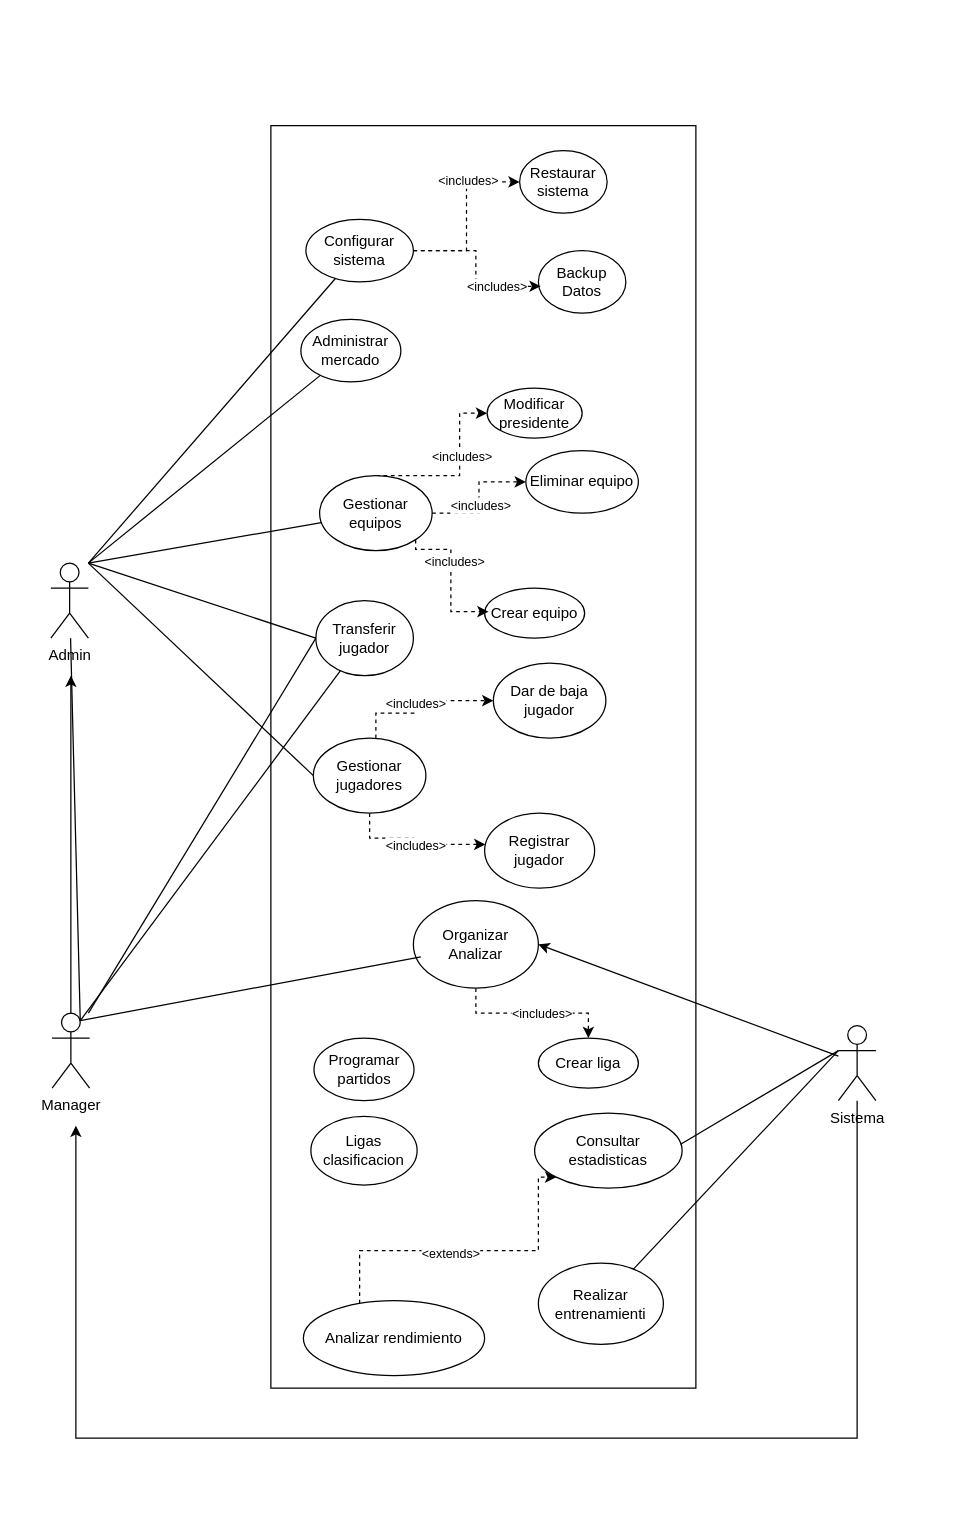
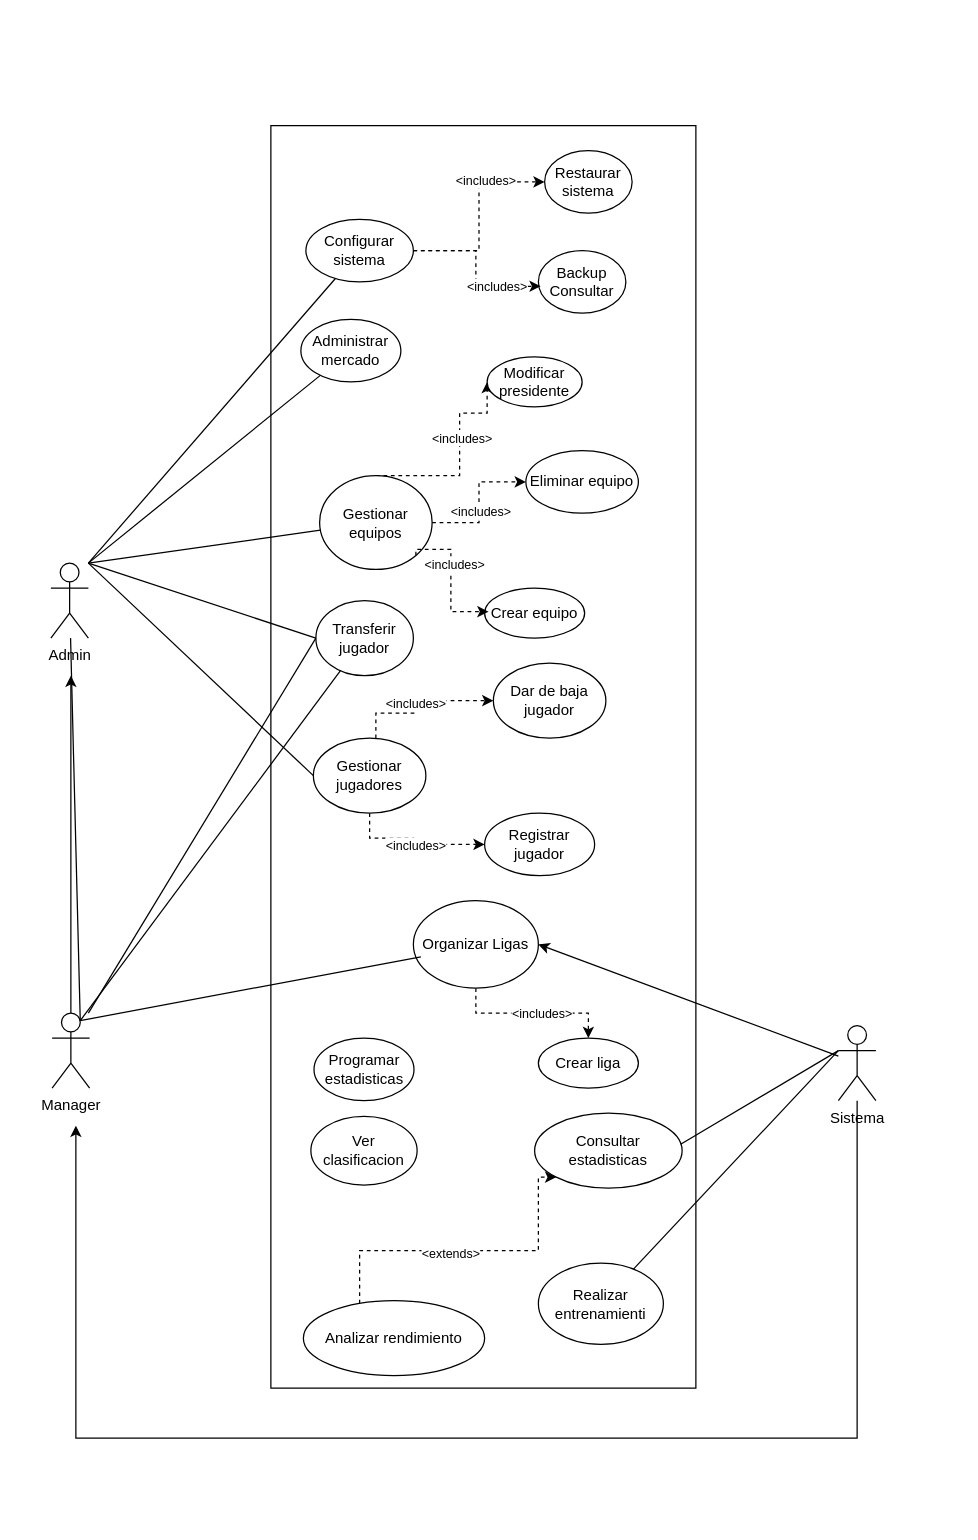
  <mxCell id="0" />
  <mxCell id="1" parent="0" />
  <mxCell id="2" value="" style="rounded=0;whiteSpace=wrap;html=1;strokeColor=none;" vertex="1" parent="1"><mxGeometry x="20" y="20" width="740" height="1190" as="geometry" /></mxCell>
  <mxCell id="3" value="Admin" style="shape=umlActor;verticalLabelPosition=bottom;verticalAlign=top;html=1;outlineConnect=0;" vertex="1" parent="1"><mxGeometry x="40" y="450" width="30" height="60" as="geometry" /></mxCell>
  <mxCell id="4" style="edgeStyle=orthogonalEdgeStyle;rounded=0;orthogonalLoop=1;jettySize=auto;html=1;" edge="1" parent="1" source="5"><mxGeometry relative="1" as="geometry"><mxPoint x="56" y="540" as="targetPoint" /></mxGeometry></mxCell>
  <mxCell id="5" value="Manager" style="shape=umlActor;verticalLabelPosition=bottom;verticalAlign=top;html=1;outlineConnect=0;" vertex="1" parent="1"><mxGeometry x="41" y="810" width="30" height="60" as="geometry" /></mxCell>
  <mxCell id="6" value="" style="rounded=0;whiteSpace=wrap;html=1;" vertex="1" parent="1"><mxGeometry x="216" y="100" width="340" height="1010" as="geometry" /></mxCell>
  <mxCell id="7" value="Administrar mercado" style="html=1;align=center;verticalAlign=middle;whiteSpace=wrap;rounded=0;shape=ellipse;perimeter=ellipsePerimeter;" vertex="1" parent="1"><mxGeometry x="240" y="255" width="80" height="50" as="geometry" /></mxCell>
  <mxCell id="8" style="edgeStyle=orthogonalEdgeStyle;rounded=0;orthogonalLoop=1;jettySize=auto;html=1;entryX=0.5;entryY=0;entryDx=0;entryDy=0;dashed=1;" edge="1" parent="1" source="10" target="14"><mxGeometry relative="1" as="geometry" /></mxCell>
  <mxCell id="9" value="&lt;span style=&quot;font-size: 10px;&quot;&gt;&amp;lt;includes&amp;gt;&lt;/span&gt;" style="edgeLabel;html=1;align=center;verticalAlign=middle;resizable=0;points=[];" vertex="1" connectable="0" parent="8"><mxGeometry x="0.107" y="1" relative="1" as="geometry"><mxPoint as="offset" /></mxGeometry></mxCell>
- <mxCell id="10" value="Organizar Analizar" style="html=1;align=center;verticalAlign=middle;whiteSpace=wrap;rounded=0;shape=ellipse;perimeter=ellipsePerimeter;" vertex="1" parent="1"><mxGeometry x="330" y="720" width="100" height="70" as="geometry" /></mxCell>
+ <mxCell id="10" value="Organizar Ligas" style="html=1;align=center;verticalAlign=middle;whiteSpace=wrap;rounded=0;shape=ellipse;perimeter=ellipsePerimeter;" vertex="1" parent="1"><mxGeometry x="330" y="720" width="100" height="70" as="geometry" /></mxCell>
  <mxCell id="11" style="edgeStyle=orthogonalEdgeStyle;rounded=0;orthogonalLoop=1;jettySize=auto;html=1;entryX=0;entryY=0.5;entryDx=0;entryDy=0;dashed=1;" edge="1" parent="1" source="13" target="26"><mxGeometry relative="1" as="geometry" /></mxCell>
  <mxCell id="12" value="&lt;span style=&quot;font-size: 10px;&quot;&gt;&amp;lt;includes&amp;gt;&lt;/span&gt;" style="edgeLabel;html=1;align=center;verticalAlign=middle;resizable=0;points=[];" vertex="1" connectable="0" parent="11"><mxGeometry x="0.396" y="2" relative="1" as="geometry"><mxPoint as="offset" /></mxGeometry></mxCell>
  <mxCell id="13" value="Configurar sistema" style="html=1;align=center;verticalAlign=middle;whiteSpace=wrap;rounded=0;shape=ellipse;perimeter=ellipsePerimeter;" vertex="1" parent="1"><mxGeometry x="244" y="175" width="86" height="50" as="geometry" /></mxCell>
  <mxCell id="14" value="Crear liga" style="html=1;align=center;verticalAlign=middle;whiteSpace=wrap;rounded=0;shape=ellipse;perimeter=ellipsePerimeter;" vertex="1" parent="1"><mxGeometry x="430" y="830" width="80" height="40" as="geometry" /></mxCell>
  <mxCell id="15" value="Crear equipo" style="html=1;align=center;verticalAlign=middle;whiteSpace=wrap;rounded=0;shape=ellipse;perimeter=ellipsePerimeter;" vertex="1" parent="1"><mxGeometry x="387" y="470" width="80" height="40" as="geometry" /></mxCell>
  <mxCell id="16" style="edgeStyle=orthogonalEdgeStyle;rounded=0;orthogonalLoop=1;jettySize=auto;html=1;entryX=0;entryY=0.5;entryDx=0;entryDy=0;dashed=1;" edge="1" parent="1" source="20" target="25"><mxGeometry relative="1" as="geometry"><Array as="points"><mxPoint x="367" y="380" /><mxPoint x="367" y="330" /></Array></mxGeometry></mxCell>
  <mxCell id="17" value="&lt;span style=&quot;font-size: 10px;&quot;&gt;&amp;lt;includes&amp;gt;&lt;/span&gt;" style="edgeLabel;html=1;align=center;verticalAlign=middle;resizable=0;points=[];" vertex="1" connectable="0" parent="16"><mxGeometry x="0.199" y="-1" relative="1" as="geometry"><mxPoint as="offset" /></mxGeometry></mxCell>
  <mxCell id="18" style="edgeStyle=orthogonalEdgeStyle;rounded=0;orthogonalLoop=1;jettySize=auto;html=1;entryX=0;entryY=0.5;entryDx=0;entryDy=0;dashed=1;" edge="1" parent="1" source="20" target="21"><mxGeometry relative="1" as="geometry" /></mxCell>
  <mxCell id="19" value="&lt;span style=&quot;font-size: 10px;&quot;&gt;&amp;lt;includes&amp;gt;&lt;/span&gt;" style="edgeLabel;html=1;align=center;verticalAlign=middle;resizable=0;points=[];" vertex="1" connectable="0" parent="18"><mxGeometry x="-0.117" y="-1" relative="1" as="geometry"><mxPoint as="offset" /></mxGeometry></mxCell>
- <mxCell id="20" value="Gestionar equipos" style="html=1;align=center;verticalAlign=middle;whiteSpace=wrap;rounded=0;shape=ellipse;perimeter=ellipsePerimeter;" vertex="1" parent="1"><mxGeometry x="255" y="380" width="90" height="60" as="geometry" /></mxCell>
+ <mxCell id="20" value="Gestionar equipos" style="html=1;align=center;verticalAlign=middle;whiteSpace=wrap;rounded=0;shape=ellipse;perimeter=ellipsePerimeter;" vertex="1" parent="1"><mxGeometry x="255" y="380" width="90" height="75" as="geometry" /></mxCell>
  <mxCell id="21" value="Eliminar equipo" style="html=1;align=center;verticalAlign=middle;whiteSpace=wrap;rounded=0;shape=ellipse;perimeter=ellipsePerimeter;" vertex="1" parent="1"><mxGeometry x="420" y="360" width="90" height="50" as="geometry" /></mxCell>
  <mxCell id="22" style="edgeStyle=orthogonalEdgeStyle;rounded=0;orthogonalLoop=1;jettySize=auto;html=1;" edge="1" parent="1" source="23"><mxGeometry relative="1" as="geometry"><mxPoint x="60" y="900" as="targetPoint" /><Array as="points"><mxPoint x="685" y="1150" /><mxPoint x="60" y="1150" /></Array></mxGeometry></mxCell>
  <mxCell id="23" value="Sistema" style="shape=umlActor;verticalLabelPosition=bottom;verticalAlign=top;html=1;outlineConnect=0;" vertex="1" parent="1"><mxGeometry x="670" y="820" width="30" height="60" as="geometry" /></mxCell>
- <mxCell id="24" value="Backup Datos" style="html=1;align=center;verticalAlign=middle;whiteSpace=wrap;rounded=0;shape=ellipse;perimeter=ellipsePerimeter;" vertex="1" parent="1"><mxGeometry x="430" y="200" width="70" height="50" as="geometry" /></mxCell>
- <mxCell id="25" value="Modificar presidente" style="html=1;align=center;verticalAlign=middle;whiteSpace=wrap;rounded=0;shape=ellipse;perimeter=ellipsePerimeter;" vertex="1" parent="1"><mxGeometry x="389" y="310" width="76" height="40" as="geometry" /></mxCell>
- <mxCell id="26" value="Restaurar sistema" style="html=1;align=center;verticalAlign=middle;whiteSpace=wrap;rounded=0;shape=ellipse;perimeter=ellipsePerimeter;" vertex="1" parent="1"><mxGeometry x="415" y="120" width="70" height="50" as="geometry" /></mxCell>
+ <mxCell id="24" value="Backup Consultar" style="html=1;align=center;verticalAlign=middle;whiteSpace=wrap;rounded=0;shape=ellipse;perimeter=ellipsePerimeter;" vertex="1" parent="1"><mxGeometry x="430" y="200" width="70" height="50" as="geometry" /></mxCell>
+ <mxCell id="25" value="Modificar presidente" style="html=1;align=center;verticalAlign=middle;whiteSpace=wrap;rounded=0;shape=ellipse;perimeter=ellipsePerimeter;" vertex="1" parent="1"><mxGeometry x="389" y="285" width="76" height="40" as="geometry" /></mxCell>
+ <mxCell id="26" value="Restaurar sistema" style="html=1;align=center;verticalAlign=middle;whiteSpace=wrap;rounded=0;shape=ellipse;perimeter=ellipsePerimeter;" vertex="1" parent="1"><mxGeometry x="435" y="120" width="70" height="50" as="geometry" /></mxCell>
  <mxCell id="27" value="Dar de baja jugador" style="html=1;align=center;verticalAlign=middle;whiteSpace=wrap;rounded=0;shape=ellipse;perimeter=ellipsePerimeter;" vertex="1" parent="1"><mxGeometry x="394" y="530" width="90" height="60" as="geometry" /></mxCell>
- <mxCell id="28" value="Registrar jugador" style="html=1;align=center;verticalAlign=middle;whiteSpace=wrap;rounded=0;shape=ellipse;perimeter=ellipsePerimeter;" vertex="1" parent="1"><mxGeometry x="387" y="650" width="88" height="60" as="geometry" /></mxCell>
- <mxCell id="29" value="Programar partidos" style="html=1;align=center;verticalAlign=middle;whiteSpace=wrap;rounded=0;shape=ellipse;perimeter=ellipsePerimeter;" vertex="1" parent="1"><mxGeometry x="250.5" y="830" width="80" height="50" as="geometry" /></mxCell>
+ <mxCell id="28" value="Registrar jugador" style="html=1;align=center;verticalAlign=middle;whiteSpace=wrap;rounded=0;shape=ellipse;perimeter=ellipsePerimeter;" vertex="1" parent="1"><mxGeometry x="387" y="650" width="88" height="50" as="geometry" /></mxCell>
+ <mxCell id="29" value="Programar estadisticas" style="html=1;align=center;verticalAlign=middle;whiteSpace=wrap;rounded=0;shape=ellipse;perimeter=ellipsePerimeter;" vertex="1" parent="1"><mxGeometry x="250.5" y="830" width="80" height="50" as="geometry" /></mxCell>
  <mxCell id="30" value="" style="endArrow=none;html=1;rounded=0;" edge="1" parent="1" target="7"><mxGeometry width="50" height="50" relative="1" as="geometry"><mxPoint x="70" y="450" as="sourcePoint" /><mxPoint x="120" y="400" as="targetPoint" /></mxGeometry></mxCell>
  <mxCell id="31" value="" style="endArrow=none;html=1;rounded=0;" edge="1" parent="1" target="13"><mxGeometry width="50" height="50" relative="1" as="geometry"><mxPoint x="70" y="450" as="sourcePoint" /><mxPoint x="217" y="246" as="targetPoint" /></mxGeometry></mxCell>
  <mxCell id="32" style="edgeStyle=orthogonalEdgeStyle;rounded=0;orthogonalLoop=1;jettySize=auto;html=1;entryX=0;entryY=0.5;entryDx=0;entryDy=0;dashed=1;" edge="1" parent="1" source="36" target="27"><mxGeometry relative="1" as="geometry"><Array as="points"><mxPoint x="300" y="570" /><mxPoint x="332" y="570" /><mxPoint x="332" y="560" /></Array></mxGeometry></mxCell>
  <mxCell id="33" value="&lt;span style=&quot;font-size: 10px;&quot;&gt;&amp;lt;includes&amp;gt;&lt;/span&gt;" style="edgeLabel;html=1;align=center;verticalAlign=middle;resizable=0;points=[];" vertex="1" connectable="0" parent="32"><mxGeometry x="-0.019" y="1" relative="1" as="geometry"><mxPoint as="offset" /></mxGeometry></mxCell>
  <mxCell id="34" style="edgeStyle=orthogonalEdgeStyle;rounded=0;orthogonalLoop=1;jettySize=auto;html=1;dashed=1;" edge="1" parent="1" source="36" target="28"><mxGeometry relative="1" as="geometry"><Array as="points"><mxPoint x="295" y="670" /><mxPoint x="330" y="670" /><mxPoint x="330" y="675" /></Array></mxGeometry></mxCell>
  <mxCell id="35" value="&lt;span style=&quot;font-size: 10px;&quot;&gt;&amp;lt;includes&amp;gt;&lt;/span&gt;" style="edgeLabel;html=1;align=center;verticalAlign=middle;resizable=0;points=[];" vertex="1" connectable="0" parent="34"><mxGeometry x="0.043" relative="1" as="geometry"><mxPoint as="offset" /></mxGeometry></mxCell>
  <mxCell id="36" value="Gestionar jugadores" style="html=1;align=center;verticalAlign=middle;whiteSpace=wrap;rounded=0;shape=ellipse;perimeter=ellipsePerimeter;" vertex="1" parent="1"><mxGeometry x="250" y="590" width="90" height="60" as="geometry" /></mxCell>
- <mxCell id="37" value="Ligas clasificacion" style="html=1;align=center;verticalAlign=middle;whiteSpace=wrap;rounded=0;shape=ellipse;perimeter=ellipsePerimeter;" vertex="1" parent="1"><mxGeometry x="248" y="892.5" width="85" height="55" as="geometry" /></mxCell>
+ <mxCell id="37" value="Ver clasificacion" style="html=1;align=center;verticalAlign=middle;whiteSpace=wrap;rounded=0;shape=ellipse;perimeter=ellipsePerimeter;" vertex="1" parent="1"><mxGeometry x="248" y="892.5" width="85" height="55" as="geometry" /></mxCell>
  <mxCell id="38" value="Realizar entrenamienti" style="html=1;align=center;verticalAlign=middle;whiteSpace=wrap;rounded=0;shape=ellipse;perimeter=ellipsePerimeter;" vertex="1" parent="1"><mxGeometry x="430" y="1010" width="100" height="65" as="geometry" /></mxCell>
  <mxCell id="39" value="Consultar estadisticas" style="html=1;align=center;verticalAlign=middle;whiteSpace=wrap;rounded=0;shape=ellipse;perimeter=ellipsePerimeter;" vertex="1" parent="1"><mxGeometry x="427" y="890" width="118" height="60" as="geometry" /></mxCell>
  <mxCell id="40" style="edgeStyle=orthogonalEdgeStyle;rounded=0;orthogonalLoop=1;jettySize=auto;html=1;entryX=0;entryY=1;entryDx=0;entryDy=0;dashed=1;" edge="1" parent="1" source="42" target="39"><mxGeometry relative="1" as="geometry"><Array as="points"><mxPoint x="287" y="1000" /><mxPoint x="430" y="1000" /><mxPoint x="430" y="941" /></Array></mxGeometry></mxCell>
  <mxCell id="41" value="&lt;span style=&quot;font-size: 10px;&quot;&gt;&amp;lt;extends&amp;gt;&lt;/span&gt;" style="edgeLabel;html=1;align=center;verticalAlign=middle;resizable=0;points=[];" vertex="1" connectable="0" parent="40"><mxGeometry x="-0.111" y="-1" relative="1" as="geometry"><mxPoint as="offset" /></mxGeometry></mxCell>
  <mxCell id="42" value="Analizar rendimiento" style="html=1;align=center;verticalAlign=middle;whiteSpace=wrap;rounded=0;shape=ellipse;perimeter=ellipsePerimeter;" vertex="1" parent="1"><mxGeometry x="242" y="1040" width="145" height="60" as="geometry" /></mxCell>
  <mxCell id="43" style="edgeStyle=orthogonalEdgeStyle;rounded=0;orthogonalLoop=1;jettySize=auto;html=1;entryX=0.026;entryY=0.571;entryDx=0;entryDy=0;entryPerimeter=0;dashed=1;" edge="1" parent="1" source="13" target="24"><mxGeometry relative="1" as="geometry" /></mxCell>
  <mxCell id="44" value="&lt;span style=&quot;font-size: 10px;&quot;&gt;&amp;lt;includes&amp;gt;&lt;/span&gt;" style="edgeLabel;html=1;align=center;verticalAlign=middle;resizable=0;points=[];" vertex="1" connectable="0" parent="43"><mxGeometry x="0.46" relative="1" as="geometry"><mxPoint as="offset" /></mxGeometry></mxCell>
  <mxCell id="45" style="edgeStyle=orthogonalEdgeStyle;rounded=0;orthogonalLoop=1;jettySize=auto;html=1;entryX=0.039;entryY=0.47;entryDx=0;entryDy=0;entryPerimeter=0;exitX=1;exitY=1;exitDx=0;exitDy=0;dashed=1;" edge="1" parent="1" source="20" target="15"><mxGeometry relative="1" as="geometry"><Array as="points"><mxPoint x="332" y="439" /><mxPoint x="360" y="439" /><mxPoint x="360" y="489" /></Array></mxGeometry></mxCell>
  <mxCell id="46" value="&lt;span style=&quot;font-size: 10px;&quot;&gt;&amp;lt;includes&amp;gt;&lt;/span&gt;" style="edgeLabel;html=1;align=center;verticalAlign=middle;resizable=0;points=[];" vertex="1" connectable="0" parent="45"><mxGeometry x="-0.217" y="2" relative="1" as="geometry"><mxPoint as="offset" /></mxGeometry></mxCell>
  <mxCell id="47" value="Transferir jugador" style="html=1;align=center;verticalAlign=middle;whiteSpace=wrap;rounded=0;shape=ellipse;perimeter=ellipsePerimeter;" vertex="1" parent="1"><mxGeometry x="252" y="480" width="78" height="60" as="geometry" /></mxCell>
  <mxCell id="48" value="" style="endArrow=none;html=1;rounded=0;entryX=0;entryY=0.5;entryDx=0;entryDy=0;" edge="1" parent="1" target="47"><mxGeometry width="50" height="50" relative="1" as="geometry"><mxPoint x="70" y="450" as="sourcePoint" /><mxPoint x="364" y="440" as="targetPoint" /></mxGeometry></mxCell>
  <mxCell id="49" value="" style="endArrow=none;html=1;rounded=0;" edge="1" parent="1" target="20"><mxGeometry width="50" height="50" relative="1" as="geometry"><mxPoint x="70" y="450" as="sourcePoint" /><mxPoint x="364" y="440" as="targetPoint" /></mxGeometry></mxCell>
  <mxCell id="50" value="" style="endArrow=classic;html=1;rounded=0;entryX=1;entryY=0.5;entryDx=0;entryDy=0;" edge="1" parent="1" source="23" target="10"><mxGeometry width="50" height="50" relative="1" as="geometry"><mxPoint x="260" y="666" as="sourcePoint" /><mxPoint x="464" y="520" as="targetPoint" /></mxGeometry></mxCell>
  <mxCell id="51" value="" style="endArrow=none;html=1;rounded=0;entryX=0;entryY=0.5;entryDx=0;entryDy=0;" edge="1" parent="1" target="36"><mxGeometry width="50" height="50" relative="1" as="geometry"><mxPoint x="70" y="450" as="sourcePoint" /><mxPoint x="374" y="550" as="targetPoint" /></mxGeometry></mxCell>
  <mxCell id="52" value="" style="endArrow=none;html=1;rounded=0;" edge="1" parent="1" target="38"><mxGeometry width="50" height="50" relative="1" as="geometry"><mxPoint x="670" y="840" as="sourcePoint" /><mxPoint x="590" y="800" as="targetPoint" /></mxGeometry></mxCell>
  <mxCell id="53" value="" style="endArrow=none;html=1;rounded=0;entryX=0.99;entryY=0.415;entryDx=0;entryDy=0;entryPerimeter=0;" edge="1" parent="1" target="39"><mxGeometry width="50" height="50" relative="1" as="geometry"><mxPoint x="670" y="840" as="sourcePoint" /><mxPoint x="577" y="880" as="targetPoint" /></mxGeometry></mxCell>
  <mxCell id="54" value="" style="endArrow=none;html=1;rounded=0;exitX=0.75;exitY=0.1;exitDx=0;exitDy=0;exitPerimeter=0;" edge="1" parent="1" source="5" target="3"><mxGeometry width="50" height="50" relative="1" as="geometry"><mxPoint x="150" y="550" as="sourcePoint" /><mxPoint x="330" y="720" as="targetPoint" /></mxGeometry></mxCell>
  <mxCell id="55" value="" style="endArrow=none;html=1;rounded=0;exitX=0.75;exitY=0.1;exitDx=0;exitDy=0;exitPerimeter=0;" edge="1" parent="1" source="5" target="47"><mxGeometry width="50" height="50" relative="1" as="geometry"><mxPoint x="130" y="1158" as="sourcePoint" /><mxPoint x="323" y="760" as="targetPoint" /></mxGeometry></mxCell>
  <mxCell id="56" value="" style="endArrow=none;html=1;rounded=0;entryX=0.06;entryY=0.643;entryDx=0;entryDy=0;exitX=0.75;exitY=0.1;exitDx=0;exitDy=0;exitPerimeter=0;entryPerimeter=0;" edge="1" parent="1" source="5" target="10"><mxGeometry width="50" height="50" relative="1" as="geometry"><mxPoint x="130" y="936" as="sourcePoint" /><mxPoint x="316" y="740" as="targetPoint" /></mxGeometry></mxCell>
  <mxCell id="57" value="" style="endArrow=none;html=1;rounded=0;entryX=0;entryY=0.5;entryDx=0;entryDy=0;" edge="1" parent="1" target="47"><mxGeometry width="50" height="50" relative="1" as="geometry"><mxPoint x="70" y="810" as="sourcePoint" /><mxPoint x="529" y="810" as="targetPoint" /></mxGeometry></mxCell>
